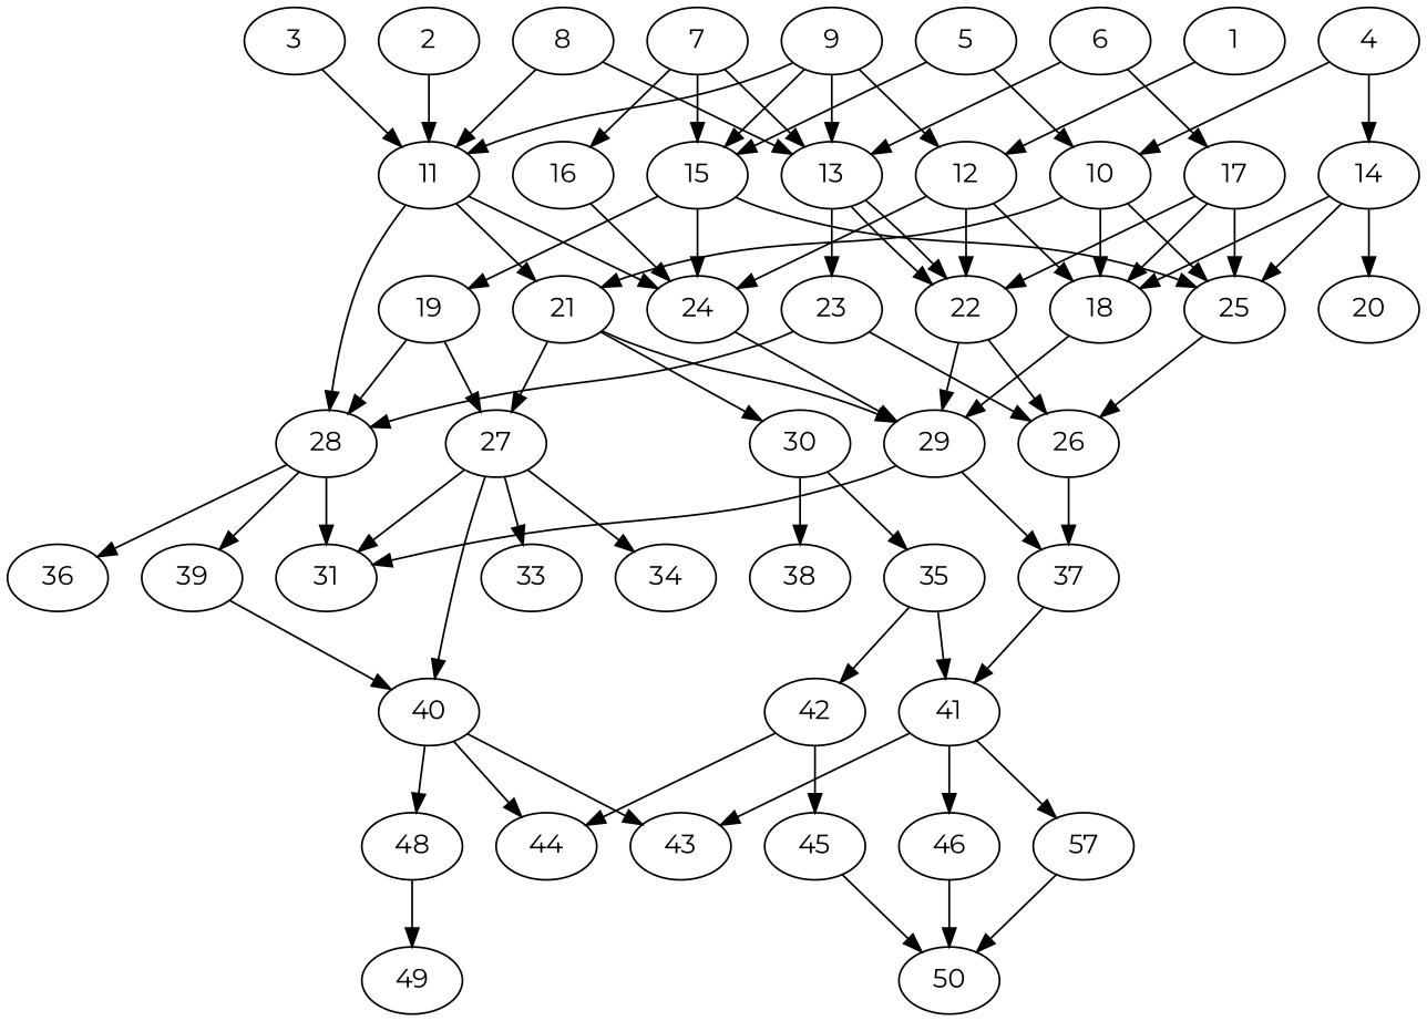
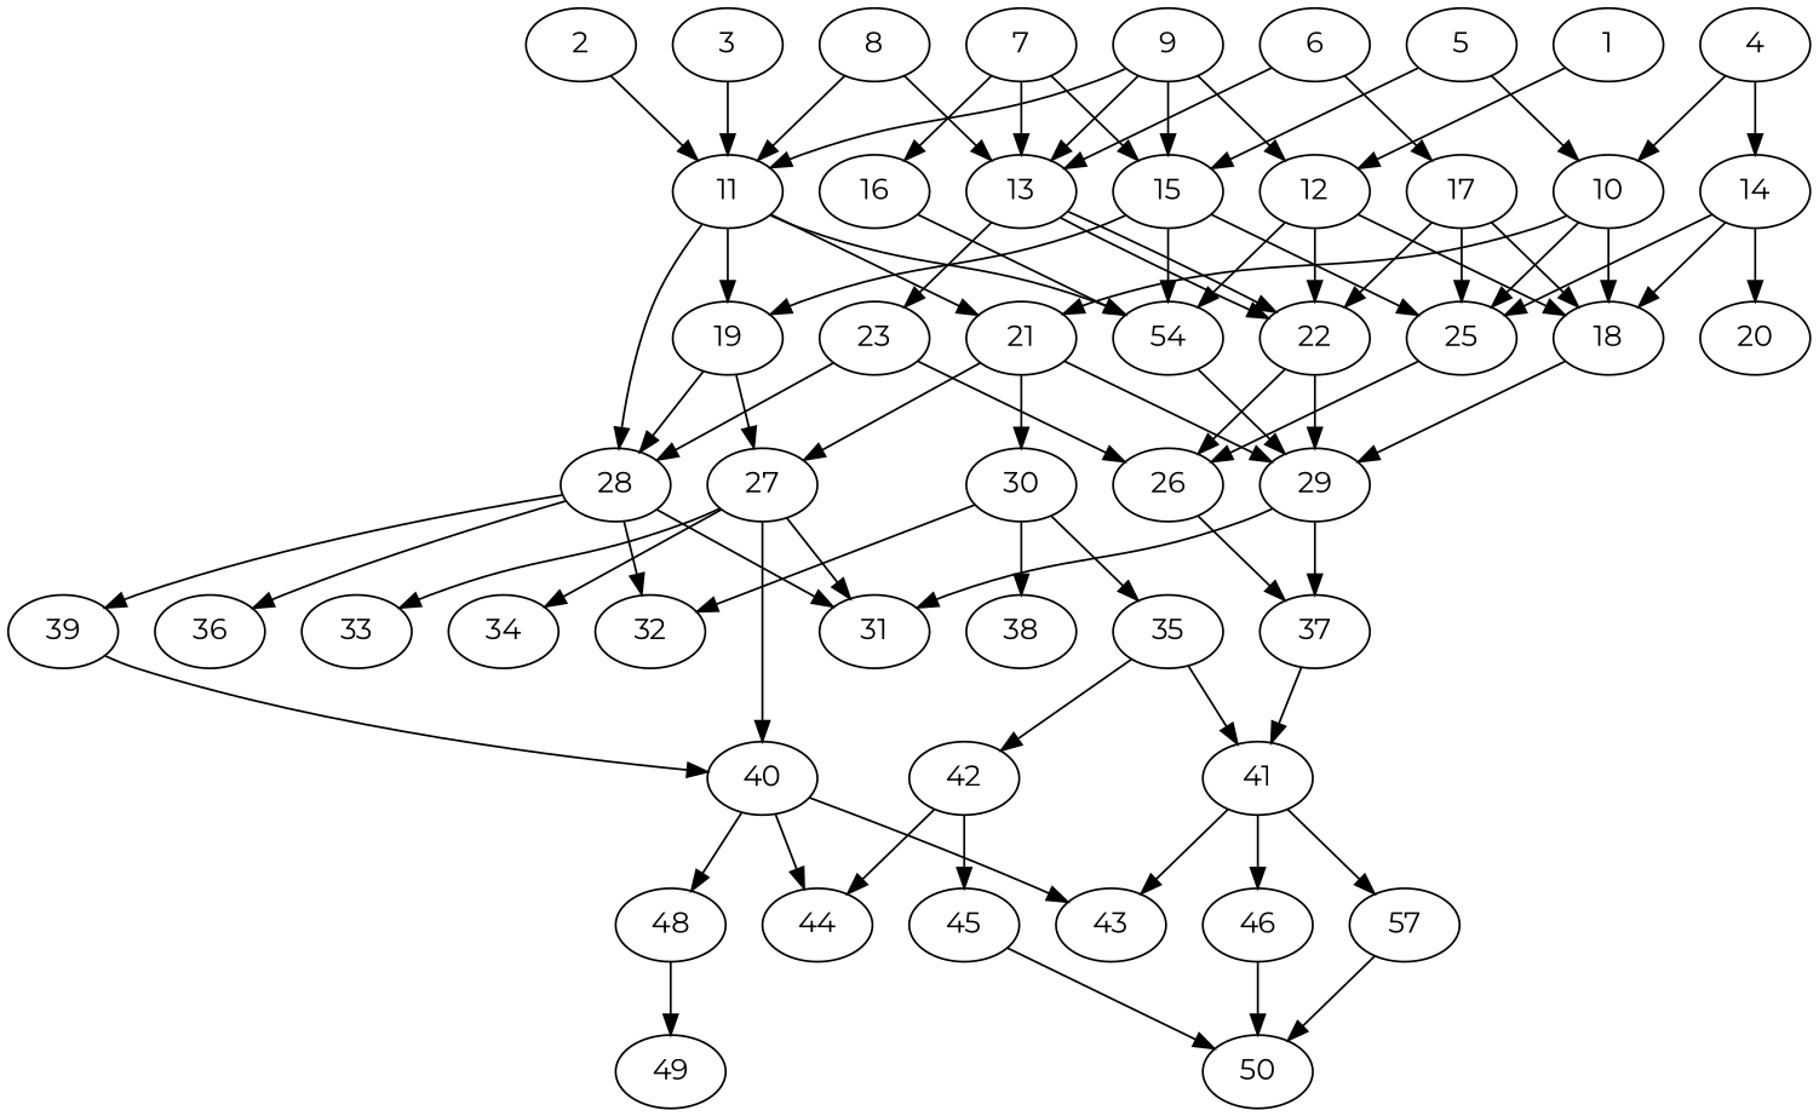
  digraph {
    fontname=Montserrat
    node [alpha=0.05 compute_size=231928233984 fontname=Montserrat result_size=0]
    edge [fontname=Montserrat]
    1 [compute_size=546193035563 ram=3725352 result_size=54272 trans_size=814936]
    12 [alpha=0.19 compute_size=3578071022 ram=13014492 result_size=29696 trans_size=145268]
    18 [alpha=0.03 compute_size=365080342717 ram=42793440 result_size=54272 trans_size=719287]
-   24 [compute_size=8589934592 ram=23603922 result_size=70656 trans_size=494948]
+   24 [compute_size=8589934592 ram=23603922 result_size=70656 trans_size=494948 label=54]
    22 [alpha=0.20 compute_size=782757789696 ram=30600730 result_size=54272 trans_size=555651]
    29 [alpha=0.16 compute_size=337997816383 ram=36260432 result_size=1024 trans_size=991472]
    26 [alpha=0.06 compute_size=397020703900 ram=31547796 result_size=54272 trans_size=720617]
    2 [alpha=0.19 compute_size=134217728000 ram=51001544 result_size=1024 trans_size=240758]
    11 [alpha=0.17 compute_size=2499200579 ram=46605260 result_size=74752 trans_size=487216]
    21 [alpha=0.17 compute_size=28991029248 ram=49037000 result_size=29696 trans_size=495949]
    19 [alpha=0.11 compute_size=5054906113 ram=32608054 result_size=1024 trans_size=1030416]
    28 [alpha=0.14 compute_size=8312523631 ram=13563382 result_size=13312 trans_size=879230]
    27 [alpha=0.11 ram=43326032 result_size=13312 trans_size=546076]
    30 [alpha=0.13 compute_size=855462328 ram=46287404 result_size=70656 trans_size=68550]
    3 [alpha=0.20 ram=31933678 result_size=13312 trans_size=549610]
    4 [alpha=0.04 compute_size=18770548602 ram=18667156 result_size=13312 trans_size=977837]
    10 [alpha=0.11 compute_size=459812349 ram=13099326 result_size=70656 trans_size=169685]
    14 [alpha=0.19 compute_size=549755813888 ram=42735528 result_size=91136 trans_size=891607]
    25 [alpha=0.06 ram=33354296 result_size=13312 trans_size=140958]
    20 [alpha=0.06 compute_size=1073741824000 ram=37002044 trans_size=172725]
    5 [alpha=0.03 compute_size=575878498572 ram=44867784 result_size=91136 trans_size=755388]
    15 [alpha=0.20 compute_size=3246138160 ram=12410820 result_size=29696 trans_size=981732]
    6 [alpha=0.13 compute_size=549755813888 ram=43431896 result_size=91136 trans_size=808421]
    13 [alpha=0.00 compute_size=40584799860 ram=6797665 result_size=74752 trans_size=766682]
    17 [compute_size=85843230177 ram=20119632 result_size=29696 trans_size=305526]
    23 [alpha=0.13 compute_size=23853018336 ram=40188032 result_size=9216 trans_size=558201]
    7 [alpha=0.03 compute_size=178192837476 ram=31523326 result_size=74752 trans_size=113110]
    16 [alpha=0.18 compute_size=572654067 ram=37540312 result_size=70656 trans_size=156769]
    8 [alpha=0.15 compute_size=585160449347 ram=46825476 result_size=54272 trans_size=246903]
    9 [alpha=0.04 compute_size=189425526206 ram=19698558 result_size=54272 trans_size=957199]
    37 [alpha=0.07 compute_size=7682308432 ram=42336704 result_size=74752 trans_size=127892]
    31 [compute_size=3927721987 ram=11587042 result_size=29696 trans_size=962159]
    33 [alpha=0.08 compute_size=2638672669 ram=15083172 trans_size=619775]
    34 [alpha=0.16 compute_size=6254909644 ram=30282608 trans_size=24645]
    40 [alpha=0.15 compute_size=2449507268 ram=37029440 result_size=74752 trans_size=103317]
+   32 [alpha=0.19 ram=11330048 trans_size=624145]
    35 [alpha=0.14 compute_size=65731342929 ram=10202198 result_size=29696 trans_size=942380]
    38 [alpha=0.08 compute_size=28991029248 ram=34417636 trans_size=996764]
    36 [alpha=0.16 compute_size=11497889253 ram=19785176 trans_size=290268]
    39 [alpha=0.14 compute_size=28991029248 ram=22430228 result_size=29696 trans_size=597848]
    41 [alpha=0.09 compute_size=4479587212 ram=41247432 result_size=29696 trans_size=58169]
    42 [alpha=0.15 compute_size=368293445632 ram=30362194 result_size=9216 trans_size=316355]
    43 [compute_size=217622688572 ram=7757634 trans_size=639196]
    46 [alpha=0.06 compute_size=8589934592 ram=39211940 result_size=70656 trans_size=458145]
    n45 [alpha=0.01 compute_size=782757789696 label=57 ram=2143990 result_size=54272 trans_size=109626]
    44 [alpha=0.01 compute_size=724721984636 ram=29315268 trans_size=866380]
    48 [alpha=0.06 compute_size=34157123063 ram=36563452 result_size=70656 trans_size=999914]
    45 [alpha=0.17 compute_size=475036074725 ram=46747108 result_size=9216 trans_size=868247]
    49 [alpha=0.04 compute_size=24842355166 ram=51188100 trans_size=327545]
    50 [alpha=0.02 compute_size=549755813888 ram=11441012 trans_size=281416]
    1 -> 12
    12 -> 18
    12 -> 24
    12 -> 22
    18 -> 29
    24 -> 29
    22 -> 29
    22 -> 26
    29 -> 37
    29 -> 31
    26 -> 37
    2 -> 11
    11 -> 24
    11 -> 21
+   11 -> 19
    11 -> 28
    21 -> 29
    21 -> 27
    21 -> 30
    19 -> 28
    19 -> 27
    28 -> 31
+   28 -> 32
    28 -> 36
    28 -> 39
    27 -> 31
    27 -> 33
    27 -> 34
    27 -> 40
+   30 -> 32
    30 -> 35
    30 -> 38
    3 -> 11
    4 -> 10
    4 -> 14
    10 -> 18
    10 -> 21
    10 -> 25
    14 -> 18
    14 -> 25
    14 -> 20
    25 -> 26
    5 -> 10
    5 -> 15
    15 -> 24
    15 -> 19
    15 -> 25
    6 -> 13
    6 -> 17
    13 -> 22
    13 -> 22
    13 -> 23
    17 -> 18
    17 -> 22
    17 -> 25
    23 -> 26
    23 -> 28
    7 -> 15
    7 -> 13
    7 -> 16
    16 -> 24
    8 -> 11
    8 -> 13
    9 -> 12
    9 -> 11
    9 -> 15
    9 -> 13
    37 -> 41
    40 -> 43
    40 -> 44
    40 -> 48
    35 -> 41
    35 -> 42
    39 -> 40
    41 -> 43
    41 -> 46
    41 -> n45
    42 -> 44
    42 -> 45
    46 -> 50
    n45 -> 50
    48 -> 49
    45 -> 50
  }
